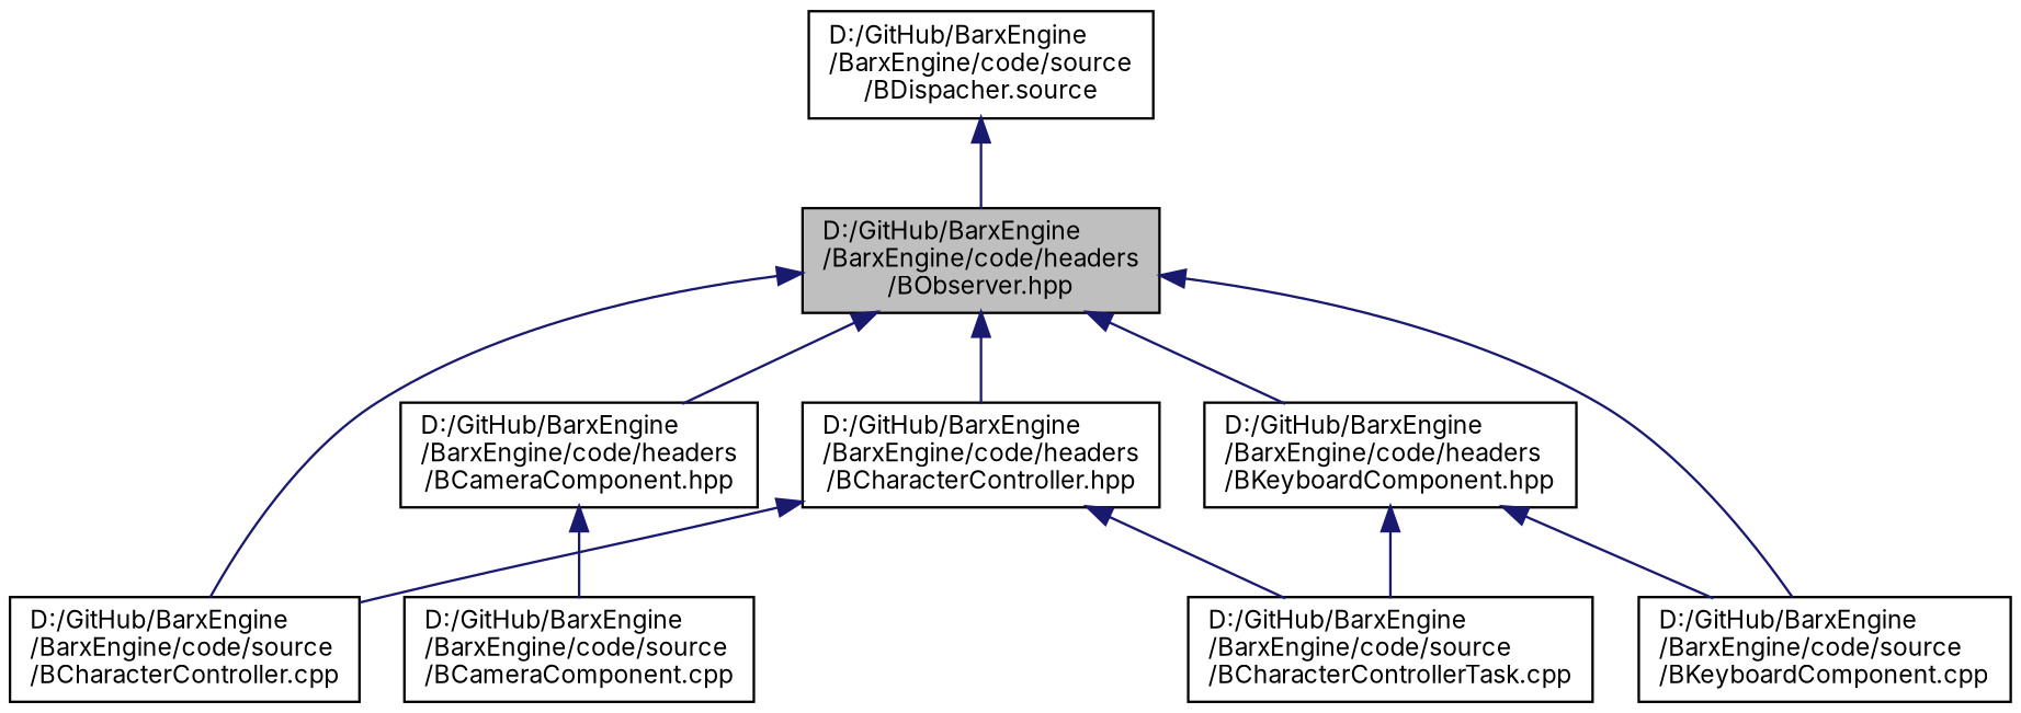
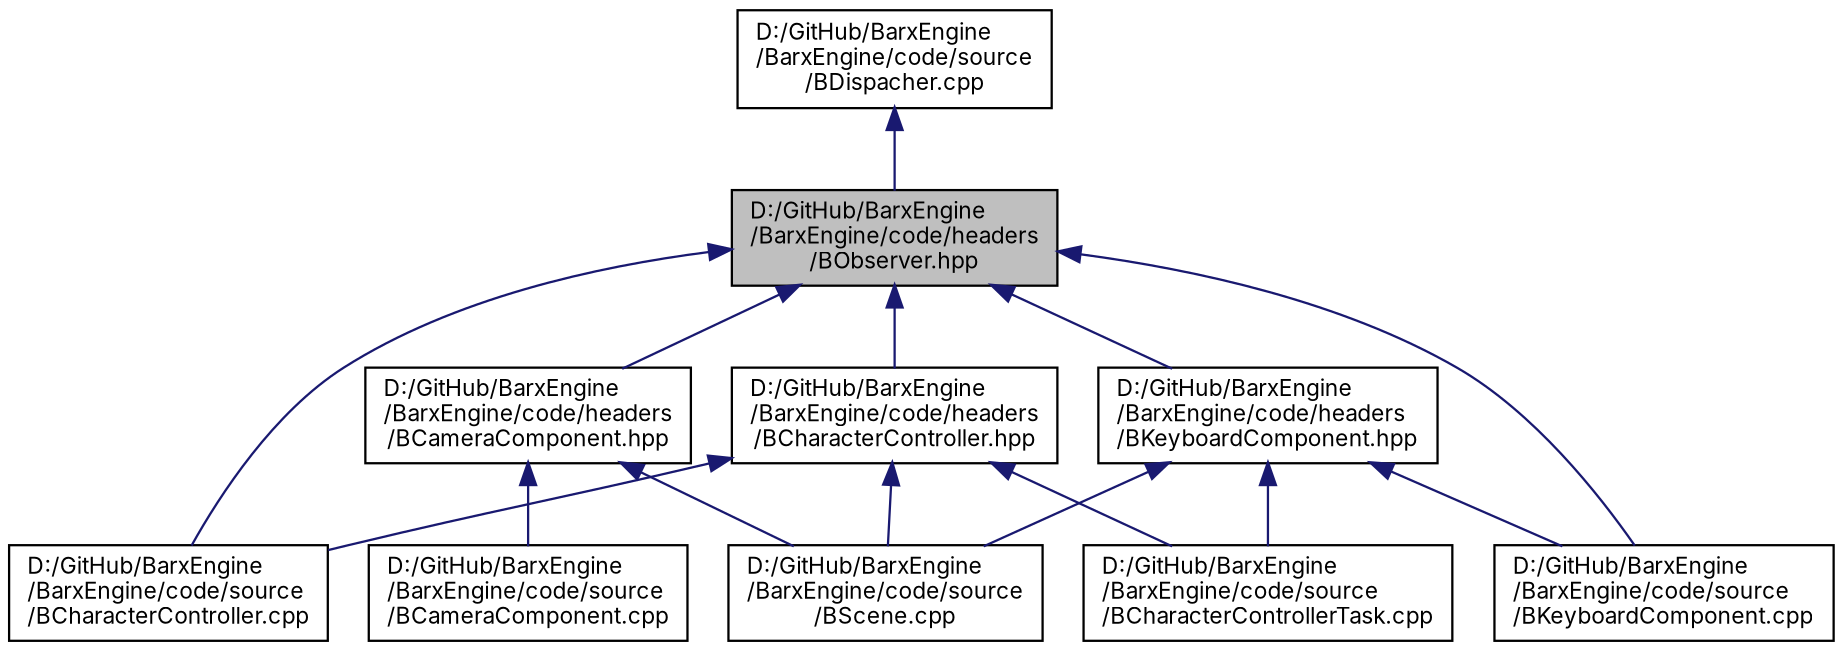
  digraph {
    fontname=Inter
    node [color=black fillcolor=white fontname=Inter fontsize=10 shape=record style=filled]
    edge [color=midnightblue dir=back fontname=Inter fontsize=10 labelfontname=Helvetica labelfontsize=10 style=solid]
    n1 [fillcolor=grey75 fontcolor=black height=0.2 label="D:/GitHub/BarxEngine\l/BarxEngine/code/headers\l/BObserver.hpp" width=0.4]
    n2 [height=0.2 label="D:/GitHub/BarxEngine\l/BarxEngine/code/headers\l/BCameraComponent.hpp" width=0.4]
    n3 [height=0.2 label="D:/GitHub/BarxEngine\l/BarxEngine/code/headers\l/BCharacterController.hpp" width=0.4]
    n4 [height=0.2 label="D:/GitHub/BarxEngine\l/BarxEngine/code/source\l/BCharacterController.cpp" width=0.4]
    n5 [height=0.2 label="D:/GitHub/BarxEngine\l/BarxEngine/code/headers\l/BKeyboardComponent.hpp" width=0.4]
    n6 [height=0.2 label="D:/GitHub/BarxEngine\l/BarxEngine/code/source\l/BKeyboardComponent.cpp" width=0.4]
    n7 [height=0.2 label="D:/GitHub/BarxEngine\l/BarxEngine/code/source\l/BCameraComponent.cpp" width=0.4]
+   n8 [height=0.2 label="D:/GitHub/BarxEngine\l/BarxEngine/code/source\l/BScene.cpp" width=0.4]
    n9 [height=0.2 label="D:/GitHub/BarxEngine\l/BarxEngine/code/source\l/BCharacterControllerTask.cpp" width=0.4]
-   n10 [height=0.2 label="D:/GitHub/BarxEngine\l/BarxEngine/code/source\l/BDispacher.source" width=0.4]
+   n10 [height=0.2 label="D:/GitHub/BarxEngine\l/BarxEngine/code/source\l/BDispacher.cpp" width=0.4]
    n1 -> n2
    n1 -> n3
    n1 -> n4
    n1 -> n5
    n1 -> n6
    n2 -> n7
+   n2 -> n8
    n3 -> n4
+   n3 -> n8
    n3 -> n9
    n5 -> n6
+   n5 -> n8
    n5 -> n9
    n10 -> n1
  }
